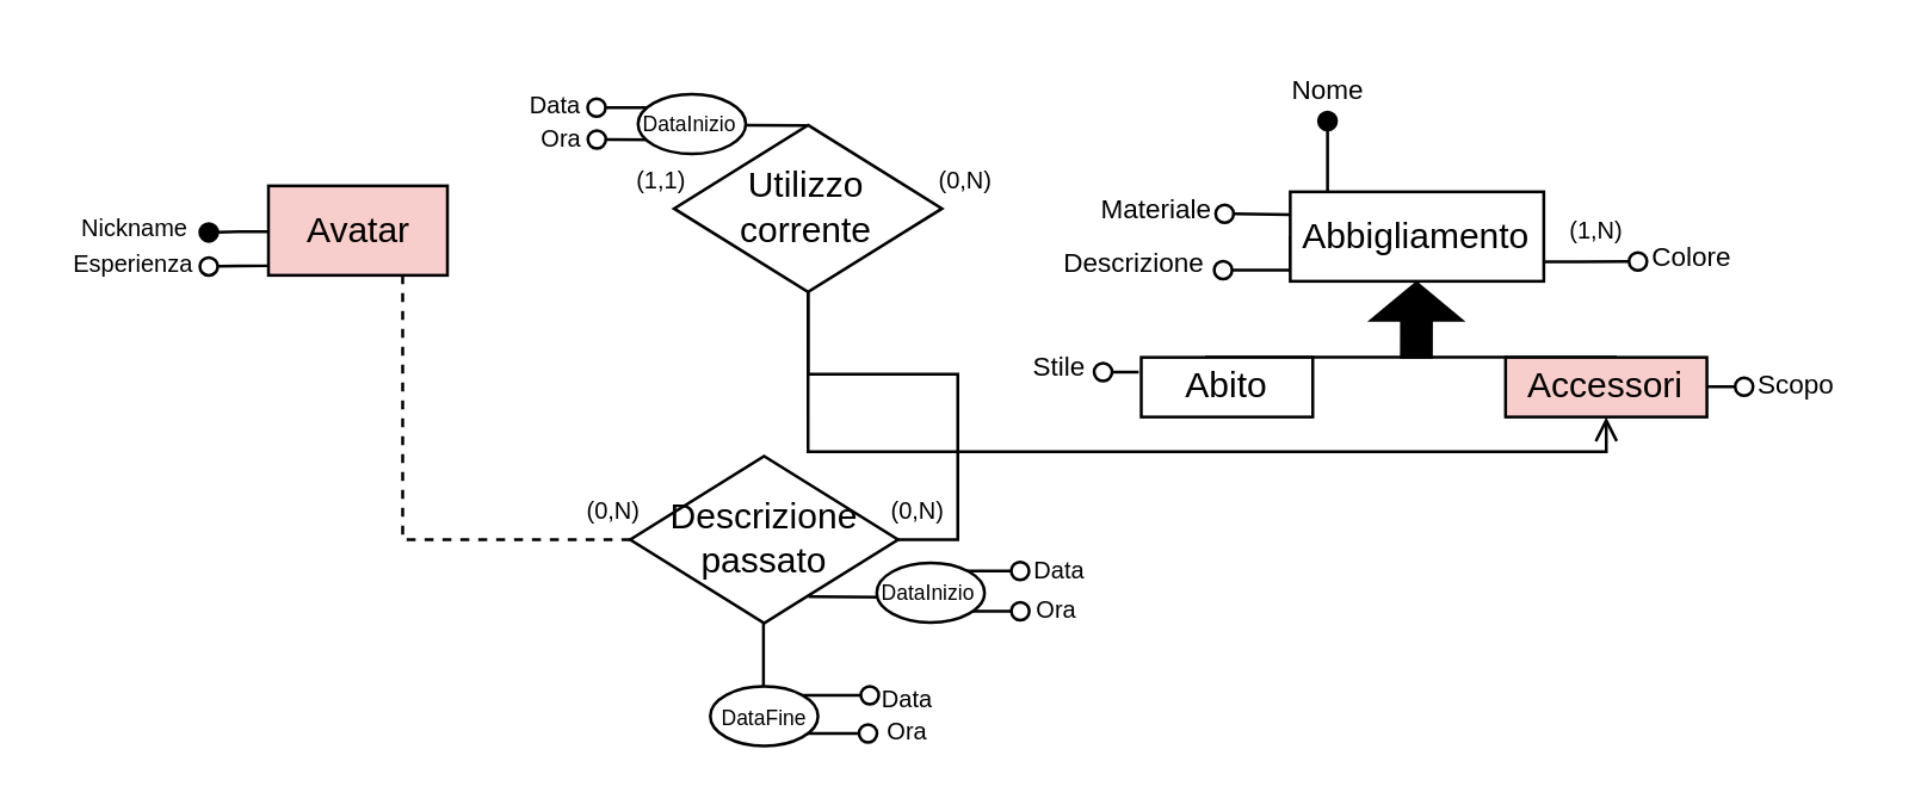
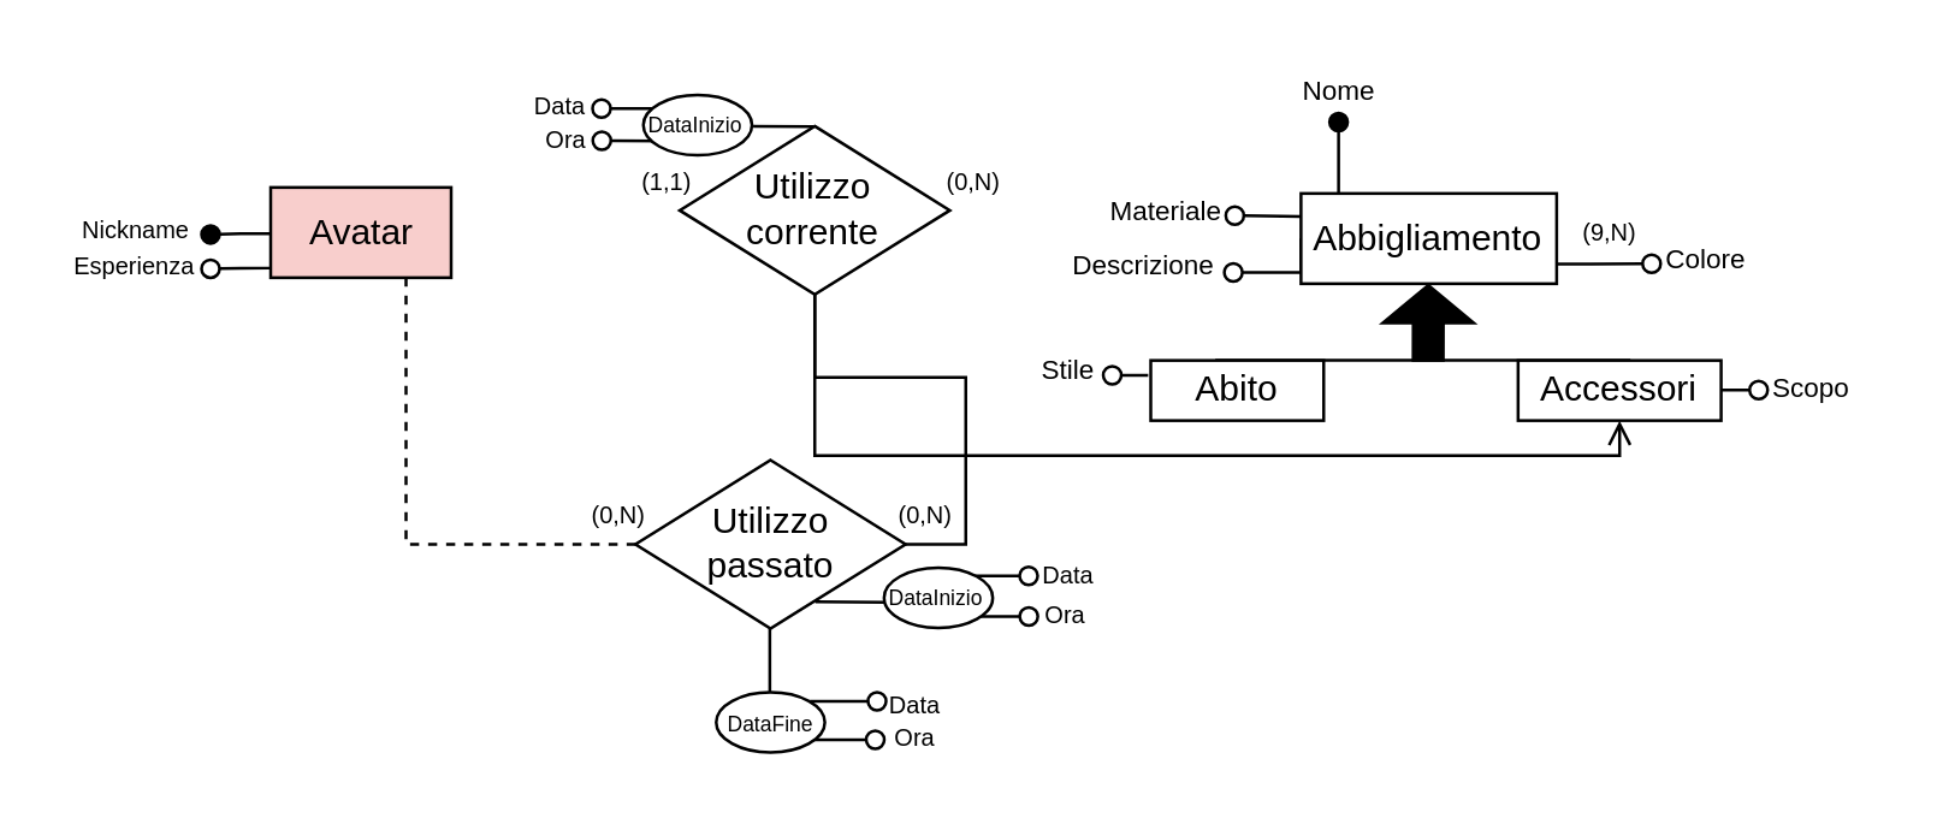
  <mxCell id="0" />
  <mxCell id="1" parent="0" />
  <mxCell id="2" style="edgeStyle=orthogonalEdgeStyle;rounded=0;orthogonalLoop=1;jettySize=auto;html=1;exitX=0;exitY=0.5;exitDx=0;exitDy=0;endArrow=oval;endFill=0;" parent="1" source="3" edge="1"><mxGeometry relative="1" as="geometry"><mxPoint x="409.55" y="90.09" as="targetPoint" /><Array as="points"><mxPoint x="432.55" y="90.09" /></Array></mxGeometry></mxCell>
  <mxCell id="3" value="Abbigliamento" style="whiteSpace=wrap;html=1;align=center;" parent="1" vertex="1"><mxGeometry x="432.05" y="63.84" width="85" height="30" as="geometry" /></mxCell>
  <mxCell id="4" value="&lt;font style=&quot;font-size: 8px;&quot;&gt;Esperienza&lt;/font&gt;" style="text;html=1;align=center;verticalAlign=middle;whiteSpace=wrap;rounded=1;strokeColor=none;" parent="1" vertex="1"><mxGeometry x="20" y="75.52" width="49" height="23" as="geometry" /></mxCell>
  <mxCell id="5" value="&lt;font style=&quot;font-size: 9px;&quot;&gt;Materiale&lt;/font&gt;" style="text;html=1;align=center;verticalAlign=middle;whiteSpace=wrap;rounded=0;" parent="1" vertex="1"><mxGeometry x="369.55" y="61.84" width="35" height="15" as="geometry" /></mxCell>
- <mxCell id="6" value="&lt;font style=&quot;font-size: 8px;&quot;&gt;(1,N)&lt;/font&gt;" style="text;html=1;align=center;verticalAlign=middle;whiteSpace=wrap;rounded=1;strokeColor=none;glass=0;" parent="1" vertex="1"><mxGeometry x="509.55" y="68.84" width="50" height="15" as="geometry" /></mxCell>
+ <mxCell id="6" value="&lt;font style=&quot;font-size: 8px;&quot;&gt;(9,N)&lt;/font&gt;" style="text;html=1;align=center;verticalAlign=middle;whiteSpace=wrap;rounded=1;strokeColor=none;glass=0;" parent="1" vertex="1"><mxGeometry x="509.55" y="68.84" width="50" height="15" as="geometry" /></mxCell>
  <mxCell id="7" style="edgeStyle=orthogonalEdgeStyle;rounded=0;orthogonalLoop=1;jettySize=auto;html=1;exitX=0;exitY=0.25;exitDx=0;exitDy=0;endArrow=oval;endFill=1;" parent="1" edge="1"><mxGeometry relative="1" as="geometry"><mxPoint x="69.5" y="77.46" as="targetPoint" /><mxPoint x="89.5" y="77.23" as="sourcePoint" /><Array as="points"><mxPoint x="79.5" y="77.46" /></Array></mxGeometry></mxCell>
  <mxCell id="8" value="&lt;font style=&quot;font-size: 8px;&quot;&gt;Nickname&lt;/font&gt;" style="text;html=1;align=center;verticalAlign=middle;whiteSpace=wrap;rounded=1;strokeColor=none;" parent="1" vertex="1"><mxGeometry x="29.5" y="63.46" width="30" height="23.5" as="geometry" /></mxCell>
  <mxCell id="9" value="&lt;font style=&quot;font-size: 9px;&quot;&gt;Descrizione&lt;/font&gt;" style="text;html=1;align=center;verticalAlign=middle;whiteSpace=wrap;rounded=0;" parent="1" vertex="1"><mxGeometry x="359.55" y="78.84" width="40" height="17" as="geometry" /></mxCell>
  <mxCell id="10" value="&lt;font style=&quot;font-size: 9px;&quot;&gt;Colore&lt;/font&gt;" style="text;html=1;align=center;verticalAlign=middle;whiteSpace=wrap;rounded=0;" parent="1" vertex="1"><mxGeometry x="547.05" y="76.84" width="40" height="17" as="geometry" /></mxCell>
  <mxCell id="11" style="edgeStyle=orthogonalEdgeStyle;rounded=0;orthogonalLoop=1;jettySize=auto;html=1;exitX=1.011;exitY=0.878;exitDx=0;exitDy=0;endArrow=oval;endFill=0;exitPerimeter=0;" parent="1" edge="1"><mxGeometry relative="1" as="geometry"><mxPoint x="517.055" y="87.29" as="sourcePoint" /><mxPoint x="548.62" y="87.2" as="targetPoint" /><Array as="points"><mxPoint x="528.62" y="87.2" /><mxPoint x="528.62" y="87.2" /></Array></mxGeometry></mxCell>
  <mxCell id="12" value="&lt;font style=&quot;font-size: 9px;&quot;&gt;Nome&lt;/font&gt;" style="text;html=1;align=center;verticalAlign=middle;whiteSpace=wrap;rounded=0;" parent="1" vertex="1"><mxGeometry x="424.55" y="20.09" width="40" height="17" as="geometry" /></mxCell>
  <mxCell id="13" style="edgeStyle=orthogonalEdgeStyle;rounded=0;orthogonalLoop=1;jettySize=auto;html=1;endArrow=oval;endFill=0;" parent="1" edge="1"><mxGeometry relative="1" as="geometry"><mxPoint x="432.05" y="71.46" as="sourcePoint" /><mxPoint x="410.05" y="71.21" as="targetPoint" /><Array as="points"><mxPoint x="432.05" y="71.46" /><mxPoint x="433.05" y="71.46" /></Array></mxGeometry></mxCell>
  <mxCell id="14" style="edgeStyle=orthogonalEdgeStyle;rounded=0;orthogonalLoop=1;jettySize=auto;html=1;endArrow=oval;endFill=1;" parent="1" edge="1"><mxGeometry relative="1" as="geometry"><mxPoint x="444.55" y="63.84" as="sourcePoint" /><mxPoint x="444.55" y="40.09" as="targetPoint" /><Array as="points"><mxPoint x="444.55" y="63.84" /></Array></mxGeometry></mxCell>
  <mxCell id="15" value="" style="shape=flexArrow;endArrow=classic;html=1;rounded=0;fillColor=#000000;endWidth=19.231;endSize=3.849;exitX=0.513;exitY=0.543;exitDx=0;exitDy=0;exitPerimeter=0;" parent="1" source="17" edge="1"><mxGeometry width="50" height="50" relative="1" as="geometry"><mxPoint x="474.55" y="120.09" as="sourcePoint" /><mxPoint x="474.39" y="93.84" as="targetPoint" /></mxGeometry></mxCell>
  <mxCell id="16" value="&lt;font style=&quot;font-size: 9px;&quot;&gt;Stile&lt;/font&gt;" style="text;html=1;align=center;verticalAlign=middle;whiteSpace=wrap;rounded=0;" parent="1" vertex="1"><mxGeometry x="334.93" y="114.34" width="40" height="15" as="geometry" /></mxCell>
  <mxCell id="17" value="" style="line;strokeWidth=1;rotatable=0;dashed=0;labelPosition=right;align=left;verticalAlign=middle;spacingTop=0;spacingLeft=6;points=[];portConstraint=eastwest;" parent="1" vertex="1"><mxGeometry x="403.55" y="114.34" width="138" height="10" as="geometry" /></mxCell>
  <mxCell id="18" style="edgeStyle=orthogonalEdgeStyle;rounded=0;orthogonalLoop=1;jettySize=auto;html=1;exitX=0.5;exitY=1;exitDx=0;exitDy=0;" parent="1" edge="1"><mxGeometry relative="1" as="geometry"><mxPoint x="259.12" y="69.93" as="sourcePoint" /><mxPoint x="259.12" y="69.93" as="targetPoint" /></mxGeometry></mxCell>
  <mxCell id="19" value="&lt;font style=&quot;font-size: 8px;&quot;&gt;(1,1)&lt;/font&gt;" style="text;html=1;align=center;verticalAlign=middle;whiteSpace=wrap;rounded=1;strokeColor=none;glass=0;" parent="1" vertex="1"><mxGeometry x="209.93" y="54.62" width="22.5" height="8.79" as="geometry" /></mxCell>
  <mxCell id="20" style="edgeStyle=orthogonalEdgeStyle;rounded=0;orthogonalLoop=1;jettySize=auto;html=1;exitX=0.5;exitY=1;exitDx=0;exitDy=0;" parent="1" edge="1"><mxGeometry relative="1" as="geometry"><mxPoint x="185.58" y="64.66" as="sourcePoint" /><mxPoint x="185.58" y="64.66" as="targetPoint" /></mxGeometry></mxCell>
  <mxCell id="21" style="edgeStyle=orthogonalEdgeStyle;rounded=0;orthogonalLoop=1;jettySize=auto;html=1;exitX=0.5;exitY=1;exitDx=0;exitDy=0;" parent="1" edge="1"><mxGeometry relative="1" as="geometry"><mxPoint x="311.51" y="38.8" as="sourcePoint" /><mxPoint x="311.51" y="38.8" as="targetPoint" /></mxGeometry></mxCell>
  <mxCell id="22" value="&lt;font style=&quot;font-size: 8px;&quot;&gt;(0,N)&lt;/font&gt;" style="text;html=1;align=center;verticalAlign=middle;whiteSpace=wrap;rounded=1;strokeColor=none;glass=0;" parent="1" vertex="1"><mxGeometry x="312.43" y="54.62" width="22.5" height="8.79" as="geometry" /></mxCell>
  <mxCell id="23" style="edgeStyle=orthogonalEdgeStyle;rounded=0;orthogonalLoop=1;jettySize=auto;html=1;exitX=0;exitY=0.25;exitDx=0;exitDy=0;endArrow=oval;endFill=0;" parent="1" edge="1"><mxGeometry relative="1" as="geometry"><mxPoint x="69.5" y="88.88" as="targetPoint" /><mxPoint x="89.5" y="88.65" as="sourcePoint" /><Array as="points"><mxPoint x="79.5" y="88.88" /></Array></mxGeometry></mxCell>
  <mxCell id="24" value="&lt;font style=&quot;font-size: 9px;&quot;&gt;Scopo&lt;/font&gt;" style="text;html=1;align=center;verticalAlign=middle;whiteSpace=wrap;rounded=0;" parent="1" vertex="1"><mxGeometry x="581.73" y="119.06" width="40" height="17" as="geometry" /></mxCell>
  <mxCell id="25" style="edgeStyle=orthogonalEdgeStyle;rounded=0;orthogonalLoop=1;jettySize=auto;html=1;exitX=1.001;exitY=0.609;exitDx=0;exitDy=0;endArrow=oval;endFill=0;exitPerimeter=0;" parent="1" edge="1"><mxGeometry relative="1" as="geometry"><mxPoint x="571.727" y="129.16" as="sourcePoint" /><mxPoint x="584.16" y="128.91" as="targetPoint" /></mxGeometry></mxCell>
  <mxCell id="26" style="edgeStyle=orthogonalEdgeStyle;rounded=0;orthogonalLoop=1;jettySize=auto;html=1;exitX=1.001;exitY=0.609;exitDx=0;exitDy=0;endArrow=oval;endFill=0;exitPerimeter=0;" parent="1" edge="1"><mxGeometry relative="1" as="geometry"><mxPoint x="381.25" y="124.34" as="sourcePoint" /><mxPoint x="369.25" y="124.35" as="targetPoint" /></mxGeometry></mxCell>
  <mxCell id="27" style="edgeStyle=orthogonalEdgeStyle;rounded=0;orthogonalLoop=1;jettySize=auto;html=1;exitX=0.5;exitY=1;exitDx=0;exitDy=0;entryX=0.5;entryY=1;entryDx=0;entryDy=0;endArrow=open;endFill=0;" edge="1" parent="1" source="28" target="29"><mxGeometry relative="1" as="geometry"><Array as="points"><mxPoint x="270" y="151" /><mxPoint x="538" y="151" /></Array></mxGeometry></mxCell>
  <mxCell id="28" value="Utilizzo&lt;div&gt;corrente&lt;/div&gt;" style="shape=rhombus;perimeter=rhombusPerimeter;whiteSpace=wrap;html=1;align=center;" parent="1" vertex="1"><mxGeometry x="225.49" y="41.46" width="89.81" height="56" as="geometry" /></mxCell>
- <mxCell id="29" value="Accessori" style="whiteSpace=wrap;html=1;align=center;fillColor=#f8cecc;" parent="1" vertex="1"><mxGeometry x="504.23" y="119.36" width="67.5" height="20" as="geometry" /></mxCell>
+ <mxCell id="29" value="Accessori" style="whiteSpace=wrap;html=1;align=center;" parent="1" vertex="1"><mxGeometry x="504.23" y="119.36" width="67.5" height="20" as="geometry" /></mxCell>
  <mxCell id="30" style="edgeStyle=orthogonalEdgeStyle;rounded=0;orthogonalLoop=1;jettySize=auto;html=1;exitX=0.75;exitY=1;exitDx=0;exitDy=0;entryX=0;entryY=0.5;entryDx=0;entryDy=0;endArrow=none;endFill=0;dashed=1;" edge="1" parent="1" source="31" target="49"><mxGeometry relative="1" as="geometry" /></mxCell>
  <mxCell id="31" value="Avatar" style="whiteSpace=wrap;html=1;align=center;fillColor=#f8cecc;" parent="1" vertex="1"><mxGeometry x="89.5" y="61.84" width="60" height="30" as="geometry" /></mxCell>
  <mxCell id="32" value="&lt;font style=&quot;font-size: 8px;&quot;&gt;(0,N)&lt;/font&gt;" style="text;html=1;align=center;verticalAlign=middle;whiteSpace=wrap;rounded=1;strokeColor=none;glass=0;" parent="1" vertex="1"><mxGeometry x="193.8" y="165.87" width="22.5" height="8.79" as="geometry" /></mxCell>
  <mxCell id="33" value="&lt;font style=&quot;font-size: 8px;&quot;&gt;(0,N)&lt;/font&gt;" style="text;html=1;align=center;verticalAlign=middle;whiteSpace=wrap;rounded=1;strokeColor=none;glass=0;" parent="1" vertex="1"><mxGeometry x="296.3" y="165.87" width="22.5" height="8.79" as="geometry" /></mxCell>
  <mxCell id="34" value="Abito" style="whiteSpace=wrap;html=1;align=center;" parent="1" vertex="1"><mxGeometry x="382.1" y="119.36" width="57.5" height="20" as="geometry" /></mxCell>
  <mxCell id="35" value="&lt;font style=&quot;font-size: 8px;&quot;&gt;Ora&lt;/font&gt;" style="text;html=1;align=center;verticalAlign=middle;whiteSpace=wrap;rounded=1;strokeColor=none;glass=0;" parent="1" vertex="1"><mxGeometry x="172.99" y="39.64" width="30" height="11.5" as="geometry" /></mxCell>
  <mxCell id="36" style="edgeStyle=orthogonalEdgeStyle;rounded=0;orthogonalLoop=1;jettySize=auto;html=1;exitX=1;exitY=1;exitDx=0;exitDy=0;endArrow=oval;endFill=0;" parent="1" edge="1"><mxGeometry relative="1" as="geometry"><mxPoint x="220.66" y="35.64" as="sourcePoint" /><mxPoint x="199.486" y="35.783" as="targetPoint" /></mxGeometry></mxCell>
  <mxCell id="37" value="&lt;font style=&quot;font-size: 8px;&quot;&gt;Data&lt;/font&gt;" style="text;html=1;align=center;verticalAlign=middle;whiteSpace=wrap;rounded=1;strokeColor=none;glass=0;" parent="1" vertex="1"><mxGeometry x="170.58" y="31.14" width="30" height="6.5" as="geometry" /></mxCell>
  <mxCell id="38" style="edgeStyle=orthogonalEdgeStyle;rounded=0;orthogonalLoop=1;jettySize=auto;html=1;exitX=1;exitY=0;exitDx=0;exitDy=0;entryX=0.086;entryY=0.404;entryDx=0;entryDy=0;entryPerimeter=0;endArrow=oval;endFill=0;" parent="1" edge="1"><mxGeometry relative="1" as="geometry"><mxPoint x="221.32" y="46.346" as="sourcePoint" /><mxPoint x="199.625" y="47.049" as="targetPoint" /></mxGeometry></mxCell>
  <mxCell id="39" value="&lt;p style=&quot;line-height: 110%;&quot;&gt;&lt;font style=&quot;font-size: 7px;&quot;&gt;DataInizio&lt;/font&gt;&lt;/p&gt;" style="ellipse;whiteSpace=wrap;html=1;" parent="1" vertex="1"><mxGeometry x="213.4" y="31.14" width="36.12" height="20" as="geometry" /></mxCell>
  <mxCell id="40" value="&lt;font style=&quot;font-size: 8px;&quot;&gt;Ora&lt;/font&gt;" style="text;html=1;align=center;verticalAlign=middle;whiteSpace=wrap;rounded=1;strokeColor=none;glass=0;" parent="1" vertex="1"><mxGeometry x="338.55" y="196.99" width="30" height="11.5" as="geometry" /></mxCell>
  <mxCell id="41" style="edgeStyle=orthogonalEdgeStyle;rounded=0;orthogonalLoop=1;jettySize=auto;html=1;exitX=1;exitY=1;exitDx=0;exitDy=0;endArrow=oval;endFill=0;" parent="1" edge="1"><mxGeometry relative="1" as="geometry"><mxPoint x="320.116" y="204.49" as="sourcePoint" /><mxPoint x="341.55" y="204.49" as="targetPoint" /></mxGeometry></mxCell>
  <mxCell id="42" value="&lt;font style=&quot;font-size: 8px;&quot;&gt;Data&lt;/font&gt;" style="text;html=1;align=center;verticalAlign=middle;whiteSpace=wrap;rounded=1;strokeColor=none;glass=0;" parent="1" vertex="1"><mxGeometry x="339.55" y="186.49" width="30" height="6.5" as="geometry" /></mxCell>
  <mxCell id="43" value="&lt;font style=&quot;font-size: 8px;&quot;&gt;Ora&lt;/font&gt;" style="text;html=1;align=center;verticalAlign=middle;whiteSpace=wrap;rounded=1;strokeColor=none;glass=0;" parent="1" vertex="1"><mxGeometry x="288.5" y="238.38" width="30" height="11.5" as="geometry" /></mxCell>
  <mxCell id="44" style="edgeStyle=orthogonalEdgeStyle;rounded=0;orthogonalLoop=1;jettySize=auto;html=1;exitX=1;exitY=1;exitDx=0;exitDy=0;endArrow=oval;endFill=0;" parent="1" edge="1"><mxGeometry relative="1" as="geometry"><mxPoint x="269.326" y="245.453" as="sourcePoint" /><mxPoint x="290.5" y="245.31" as="targetPoint" /></mxGeometry></mxCell>
  <mxCell id="45" value="&lt;font style=&quot;font-size: 8px;&quot;&gt;Data&lt;/font&gt;" style="text;html=1;align=center;verticalAlign=middle;whiteSpace=wrap;rounded=1;strokeColor=none;glass=0;" parent="1" vertex="1"><mxGeometry x="288.5" y="229.51" width="30" height="6.5" as="geometry" /></mxCell>
  <mxCell id="46" style="edgeStyle=orthogonalEdgeStyle;rounded=0;orthogonalLoop=1;jettySize=auto;html=1;exitX=1;exitY=0;exitDx=0;exitDy=0;entryX=0.086;entryY=0.404;entryDx=0;entryDy=0;entryPerimeter=0;endArrow=oval;endFill=0;" parent="1" target="45" edge="1"><mxGeometry relative="1" as="geometry"><mxPoint x="268.8" y="232.7" as="sourcePoint" /></mxGeometry></mxCell>
  <mxCell id="47" value="&lt;p style=&quot;line-height: 110%;&quot;&gt;&lt;font style=&quot;font-size: 7px;&quot;&gt;DataFine&lt;/font&gt;&lt;/p&gt;" style="ellipse;whiteSpace=wrap;html=1;" parent="1" vertex="1"><mxGeometry x="237.62" y="229.7" width="36.12" height="20" as="geometry" /></mxCell>
  <mxCell id="48" value="" style="endArrow=none;html=1;rounded=0;entryX=0.551;entryY=1.003;entryDx=0;entryDy=0;entryPerimeter=0;" parent="1" edge="1"><mxGeometry width="50" height="50" relative="1" as="geometry"><mxPoint x="255.45" y="229.47" as="sourcePoint" /><mxPoint x="255.45" y="206.41" as="targetPoint" /></mxGeometry></mxCell>
- <mxCell id="49" value="Descrizione&lt;div&gt;passato&lt;/div&gt;" style="shape=rhombus;perimeter=rhombusPerimeter;whiteSpace=wrap;html=1;align=center;" parent="1" vertex="1"><mxGeometry x="210.77" y="152.49" width="89.81" height="56" as="geometry" /></mxCell>
+ <mxCell id="49" value="Utilizzo&lt;div&gt;passato&lt;/div&gt;" style="shape=rhombus;perimeter=rhombusPerimeter;whiteSpace=wrap;html=1;align=center;" parent="1" vertex="1"><mxGeometry x="210.77" y="152.49" width="89.81" height="56" as="geometry" /></mxCell>
  <mxCell id="50" value="" style="endArrow=none;html=1;rounded=0;entryX=0;entryY=0.5;entryDx=0;entryDy=0;" parent="1" edge="1"><mxGeometry width="50" height="50" relative="1" as="geometry"><mxPoint x="249.93" y="41.46" as="sourcePoint" /><mxPoint x="269.93" y="41.6" as="targetPoint" /></mxGeometry></mxCell>
  <mxCell id="51" value="" style="endArrow=none;html=1;rounded=0;entryX=0;entryY=0.5;entryDx=0;entryDy=0;" parent="1" edge="1"><mxGeometry width="50" height="50" relative="1" as="geometry"><mxPoint x="270.55" y="199.62" as="sourcePoint" /><mxPoint x="295.88" y="199.76" as="targetPoint" /></mxGeometry></mxCell>
  <mxCell id="52" style="edgeStyle=orthogonalEdgeStyle;rounded=0;orthogonalLoop=1;jettySize=auto;html=1;exitX=1;exitY=0;exitDx=0;exitDy=0;entryX=0.086;entryY=0.404;entryDx=0;entryDy=0;entryPerimeter=0;endArrow=oval;endFill=0;" parent="1" edge="1"><mxGeometry relative="1" as="geometry"><mxPoint x="320.116" y="191.007" as="sourcePoint" /><mxPoint x="341.47" y="190.336" as="targetPoint" /></mxGeometry></mxCell>
  <mxCell id="53" value="&lt;p style=&quot;line-height: 110%;&quot;&gt;&lt;font style=&quot;font-size: 7px;&quot;&gt;DataInizio&lt;/font&gt;&lt;/p&gt;" style="ellipse;whiteSpace=wrap;html=1;" parent="1" vertex="1"><mxGeometry x="293.44" y="188.28" width="36.12" height="20" as="geometry" /></mxCell>
  <mxCell id="54" style="edgeStyle=orthogonalEdgeStyle;rounded=0;orthogonalLoop=1;jettySize=auto;html=1;exitX=1;exitY=0.5;exitDx=0;exitDy=0;endArrow=none;endFill=0;" parent="1" source="49" target="28" edge="1"><mxGeometry relative="1" as="geometry" /></mxCell>
